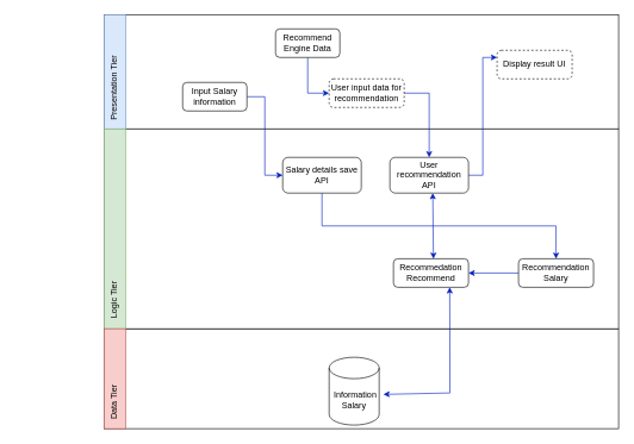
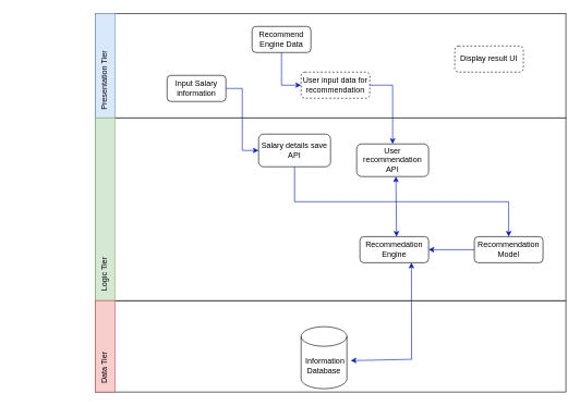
  <mxCell id="0" />
  <mxCell id="1" parent="0" />
  <mxCell id="2" value="" style="rounded=0;whiteSpace=wrap;html=1;" parent="1" vertex="1"><mxGeometry x="145" y="460" width="720" height="140" as="geometry" /></mxCell>
  <mxCell id="3" value="" style="rounded=0;whiteSpace=wrap;html=1;" parent="1" vertex="1"><mxGeometry x="145" y="20" width="720" height="160" as="geometry" /></mxCell>
  <mxCell id="4" value="" style="rounded=0;whiteSpace=wrap;html=1;" parent="1" vertex="1"><mxGeometry x="145" y="180" width="720" height="280" as="geometry" /></mxCell>
  <mxCell id="5" value="Presentation Tier&amp;nbsp; &amp;nbsp; &amp;nbsp; &amp;nbsp; &amp;nbsp; &amp;nbsp; &amp;nbsp;&amp;nbsp;" style="text;html=1;align=center;verticalAlign=middle;resizable=0;points=[];autosize=1;rotation=-90;strokeWidth=1;perimeterSpacing=4;fillColor=#dae8fc;strokeColor=#6c8ebf;" parent="1" vertex="1"><mxGeometry x="80" y="85" width="160" height="30" as="geometry" /></mxCell>
  <mxCell id="6" value="Logic Tier&amp;nbsp; &amp;nbsp; &amp;nbsp; &amp;nbsp; &amp;nbsp; &amp;nbsp; &amp;nbsp; &amp;nbsp; &amp;nbsp; &amp;nbsp; &amp;nbsp; &amp;nbsp; &amp;nbsp; &amp;nbsp; &amp;nbsp; &amp;nbsp; &amp;nbsp; &amp;nbsp; &amp;nbsp; &amp;nbsp; &amp;nbsp; &amp;nbsp; &amp;nbsp; &amp;nbsp; &amp;nbsp; &amp;nbsp; &amp;nbsp; &amp;nbsp; &amp;nbsp; &amp;nbsp;&amp;nbsp;" style="text;html=1;align=center;verticalAlign=middle;resizable=0;points=[];autosize=1;strokeColor=#82b366;fillColor=#d5e8d4;rotation=-90;" parent="1" vertex="1"><mxGeometry x="20" y="305" width="280" height="30" as="geometry" /></mxCell>
  <mxCell id="7" style="edgeStyle=orthogonalEdgeStyle;rounded=0;orthogonalLoop=1;jettySize=auto;html=1;exitX=0.5;exitY=1;exitDx=0;exitDy=0;entryX=0;entryY=0.5;entryDx=0;entryDy=0;fillColor=#0050ef;strokeColor=#001DBC;" parent="1" source="8" target="12" edge="1"><mxGeometry relative="1" as="geometry" /></mxCell>
  <mxCell id="8" value="Recommend Engine Data" style="rounded=1;whiteSpace=wrap;html=1;strokeWidth=1;" parent="1" vertex="1"><mxGeometry x="385" y="40" width="90" height="40" as="geometry" /></mxCell>
  <mxCell id="9" style="edgeStyle=orthogonalEdgeStyle;rounded=0;orthogonalLoop=1;jettySize=auto;html=1;exitX=1;exitY=0.5;exitDx=0;exitDy=0;entryX=0;entryY=0.5;entryDx=0;entryDy=0;fillColor=#0050ef;strokeColor=#001DBC;" parent="1" source="10" target="18" edge="1"><mxGeometry relative="1" as="geometry" /></mxCell>
  <mxCell id="10" value="Input Salary information" style="rounded=1;whiteSpace=wrap;html=1;strokeWidth=1;" parent="1" vertex="1"><mxGeometry x="255" y="115" width="90" height="40" as="geometry" /></mxCell>
  <mxCell id="11" style="edgeStyle=orthogonalEdgeStyle;rounded=0;orthogonalLoop=1;jettySize=auto;html=1;exitX=1;exitY=0.5;exitDx=0;exitDy=0;fillColor=#0050ef;strokeColor=#001DBC;" parent="1" source="12" target="15" edge="1"><mxGeometry relative="1" as="geometry" /></mxCell>
  <mxCell id="12" value="User input data for recommendation" style="rounded=1;whiteSpace=wrap;html=1;strokeWidth=1;dashed=1;" parent="1" vertex="1"><mxGeometry x="460" y="110" width="105" height="40" as="geometry" /></mxCell>
  <mxCell id="13" value="Display result UI" style="rounded=1;whiteSpace=wrap;html=1;strokeWidth=1;dashed=1;" parent="1" vertex="1"><mxGeometry x="695" y="70" width="105" height="40" as="geometry" /></mxCell>
- <mxCell id="14" style="edgeStyle=orthogonalEdgeStyle;rounded=0;orthogonalLoop=1;jettySize=auto;html=1;exitX=1;exitY=0.5;exitDx=0;exitDy=0;entryX=0;entryY=0.25;entryDx=0;entryDy=0;fillColor=#0050ef;strokeColor=#001DBC;" parent="1" source="15" target="13" edge="1"><mxGeometry relative="1" as="geometry" /></mxCell>
  <mxCell id="15" value="User recommendation API" style="rounded=1;whiteSpace=wrap;html=1;strokeWidth=1;" parent="1" vertex="1"><mxGeometry x="545" y="220" width="110" height="50" as="geometry" /></mxCell>
- <mxCell id="16" value="Recommedation Recommend" style="rounded=1;whiteSpace=wrap;html=1;strokeWidth=1;" parent="1" vertex="1"><mxGeometry x="550" y="362" width="105" height="40" as="geometry" /></mxCell>
+ <mxCell id="16" value="Recommedation Engine" style="rounded=1;whiteSpace=wrap;html=1;strokeWidth=1;" parent="1" vertex="1"><mxGeometry x="550" y="362" width="105" height="40" as="geometry" /></mxCell>
  <mxCell id="17" style="edgeStyle=orthogonalEdgeStyle;rounded=0;orthogonalLoop=1;jettySize=auto;html=1;exitX=0.5;exitY=1;exitDx=0;exitDy=0;fillColor=#0050ef;strokeColor=#001DBC;" parent="1" source="18" target="22" edge="1"><mxGeometry relative="1" as="geometry" /></mxCell>
- <mxCell id="18" value="Salary details save API" style="rounded=1;whiteSpace=wrap;html=1;strokeWidth=1;" parent="1" vertex="1"><mxGeometry x="395" y="220" width="110" height="50" as="geometry" /></mxCell>
+ <mxCell id="18" value="Salary details save API" style="rounded=1;whiteSpace=wrap;html=1;strokeWidth=1;" parent="1" vertex="1"><mxGeometry x="395" y="205" width="110" height="50" as="geometry" /></mxCell>
  <mxCell id="19" value="" style="endArrow=classic;startArrow=classic;html=1;rounded=0;fillColor=#0050ef;strokeColor=#001DBC;" parent="1" edge="1"><mxGeometry width="50" height="50" relative="1" as="geometry"><mxPoint x="605.946" y="362" as="sourcePoint" /><mxPoint x="605" y="270" as="targetPoint" /></mxGeometry></mxCell>
- <mxCell id="20" value="&amp;nbsp;Information&lt;br&gt;Salary" style="shape=cylinder3;whiteSpace=wrap;html=1;boundedLbl=1;backgroundOutline=1;size=15;strokeWidth=1;" parent="1" vertex="1"><mxGeometry x="460" y="500" width="70" height="95" as="geometry" /></mxCell>
+ <mxCell id="20" value="&amp;nbsp;Information&lt;br&gt;Database" style="shape=cylinder3;whiteSpace=wrap;html=1;boundedLbl=1;backgroundOutline=1;size=15;strokeWidth=1;" parent="1" vertex="1"><mxGeometry x="460" y="500" width="70" height="95" as="geometry" /></mxCell>
  <mxCell id="21" value="Data Tier&amp;nbsp; &amp;nbsp; &amp;nbsp; &amp;nbsp; &amp;nbsp; &amp;nbsp; &amp;nbsp; &amp;nbsp; &amp;nbsp; &amp;nbsp;&amp;nbsp;" style="text;html=1;align=center;verticalAlign=middle;resizable=0;points=[];autosize=1;rotation=-90;strokeWidth=1;perimeterSpacing=4;fillColor=#f8cecc;strokeColor=#b85450;" parent="1" vertex="1"><mxGeometry x="90" y="515" width="140" height="30" as="geometry" /></mxCell>
- <mxCell id="22" value="Recommendation Salary" style="rounded=1;whiteSpace=wrap;html=1;strokeWidth=1;" vertex="1" parent="1"><mxGeometry x="725" y="362" width="105" height="40" as="geometry" /></mxCell>
+ <mxCell id="22" value="Recommendation Model" style="rounded=1;whiteSpace=wrap;html=1;strokeWidth=1;" vertex="1" parent="1"><mxGeometry x="725" y="362" width="105" height="40" as="geometry" /></mxCell>
  <mxCell id="23" style="edgeStyle=orthogonalEdgeStyle;rounded=0;orthogonalLoop=1;jettySize=auto;html=1;entryX=1;entryY=0.5;entryDx=0;entryDy=0;fillColor=#0050ef;strokeColor=#001DBC;exitX=0;exitY=0.5;exitDx=0;exitDy=0;" edge="1" parent="1" source="22" target="16"><mxGeometry relative="1" as="geometry"><mxPoint x="675" y="382" as="sourcePoint" /><mxPoint x="470" y="140" as="targetPoint" /></mxGeometry></mxCell>
  <mxCell id="24" value="" style="endArrow=classic;startArrow=classic;html=1;rounded=0;fillColor=#0050ef;strokeColor=#001DBC;entryX=0.75;entryY=1;entryDx=0;entryDy=0;" edge="1" parent="1" target="16"><mxGeometry width="50" height="50" relative="1" as="geometry"><mxPoint x="535.946" y="552" as="sourcePoint" /><mxPoint x="535" y="460" as="targetPoint" /><Array as="points"><mxPoint x="629" y="550" /></Array></mxGeometry></mxCell>
